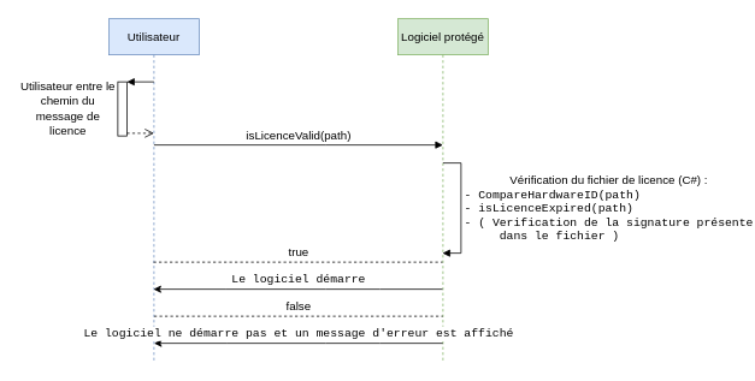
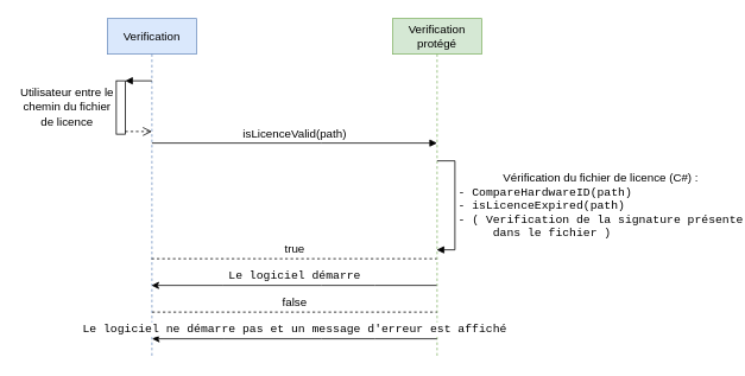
  <mxCell id="0" />
  <mxCell id="1" parent="0" />
- <mxCell id="2" value="Utilisateur" style="shape=umlLifeline;perimeter=lifelinePerimeter;whiteSpace=wrap;html=1;container=1;collapsible=0;recursiveResize=0;outlineConnect=0;fillColor=#dae8fc;strokeColor=#6c8ebf;fontSize=13;" parent="1" vertex="1"><mxGeometry x="120" y="20" width="100" height="380" as="geometry" /></mxCell>
+ <mxCell id="2" value="Verification" style="shape=umlLifeline;perimeter=lifelinePerimeter;whiteSpace=wrap;html=1;container=1;collapsible=0;recursiveResize=0;outlineConnect=0;fillColor=#dae8fc;strokeColor=#6c8ebf;fontSize=13;" parent="1" vertex="1"><mxGeometry x="120" y="20" width="100" height="380" as="geometry" /></mxCell>
  <mxCell id="3" value="" style="html=1;points=[];perimeter=orthogonalPerimeter;fontFamily=Courier New;fontSize=13;" parent="2" vertex="1"><mxGeometry x="10" y="70" width="10" height="60" as="geometry" /></mxCell>
- <mxCell id="4" value="&lt;div style=&quot;font-size: 13px;&quot;&gt;Logiciel protégé&lt;br style=&quot;font-size: 13px;&quot;&gt;&lt;/div&gt;" style="shape=umlLifeline;perimeter=lifelinePerimeter;whiteSpace=wrap;html=1;container=1;collapsible=0;recursiveResize=0;outlineConnect=0;fillColor=#d5e8d4;strokeColor=#82b366;fontSize=13;" parent="1" vertex="1"><mxGeometry x="440" y="20" width="100" height="380" as="geometry" /></mxCell>
+ <mxCell id="4" value="&lt;div style=&quot;font-size: 13px;&quot;&gt;Verification protégé&lt;br style=&quot;font-size: 13px;&quot;&gt;&lt;/div&gt;" style="shape=umlLifeline;perimeter=lifelinePerimeter;whiteSpace=wrap;html=1;container=1;collapsible=0;recursiveResize=0;outlineConnect=0;fillColor=#d5e8d4;strokeColor=#82b366;fontSize=13;" parent="1" vertex="1"><mxGeometry x="440" y="20" width="100" height="380" as="geometry" /></mxCell>
  <mxCell id="5" value="&lt;div style=&quot;font-size: 13px&quot; align=&quot;center&quot;&gt;&lt;font style=&quot;font-size: 13px&quot; face=&quot;Helvetica&quot;&gt;Vérification du fichier de licence (C#) :&lt;br style=&quot;font-size: 13px&quot;&gt;&lt;/font&gt;&lt;/div&gt;&lt;div style=&quot;font-size: 13px&quot;&gt;- CompareHardwareID(path)&lt;br&gt;- isLicenceExpired(path)&lt;br&gt;- ( Verification de la signature présente&lt;/div&gt;&lt;div style=&quot;font-size: 13px&quot;&gt;&amp;nbsp;&amp;nbsp;&amp;nbsp;&amp;nbsp; dans le fichier )&lt;br style=&quot;font-size: 13px&quot;&gt;&lt;/div&gt;" style="edgeStyle=orthogonalEdgeStyle;html=1;align=left;spacingLeft=2;endArrow=block;rounded=0;fontFamily=Courier New;fontSize=13;" parent="4" edge="1"><mxGeometry relative="1" as="geometry"><mxPoint x="50" y="160" as="sourcePoint" /><Array as="points"><mxPoint x="50" y="160" /><mxPoint x="70" y="160" /><mxPoint x="70" y="260" /></Array><mxPoint x="49.5" y="260" as="targetPoint" /></mxGeometry></mxCell>
  <mxCell id="6" value="" style="html=1;verticalAlign=bottom;endArrow=block;entryX=1;entryY=0;rounded=0;fontFamily=Courier New;fontSize=13;" parent="1" target="3" edge="1"><mxGeometry relative="1" as="geometry"><mxPoint x="170" y="90" as="sourcePoint" /></mxGeometry></mxCell>
  <mxCell id="7" value="" style="html=1;verticalAlign=bottom;endArrow=open;dashed=1;endSize=8;exitX=1;exitY=0.95;rounded=0;fontFamily=Courier New;fontSize=13;" parent="1" source="3" edge="1"><mxGeometry relative="1" as="geometry"><mxPoint x="170" y="147" as="targetPoint" /></mxGeometry></mxCell>
- <mxCell id="8" value="&lt;div style=&quot;font-size: 13px;&quot;&gt;&lt;font style=&quot;font-size: 13px;&quot; face=&quot;Helvetica&quot;&gt;Utilisateur entre le &lt;br style=&quot;font-size: 13px;&quot;&gt;&lt;/font&gt;&lt;/div&gt;&lt;font style=&quot;font-size: 13px;&quot; face=&quot;Helvetica&quot;&gt;chemin du message de licence&lt;/font&gt;" style="text;html=1;strokeColor=none;fillColor=none;align=center;verticalAlign=middle;whiteSpace=wrap;rounded=0;fontFamily=Courier New;fontSize=13;" parent="1" vertex="1"><mxGeometry x="20" y="100" width="110" height="40" as="geometry" /></mxCell>
+ <mxCell id="8" value="&lt;div style=&quot;font-size: 13px;&quot;&gt;&lt;font style=&quot;font-size: 13px;&quot; face=&quot;Helvetica&quot;&gt;Utilisateur entre le &lt;br style=&quot;font-size: 13px;&quot;&gt;&lt;/font&gt;&lt;/div&gt;&lt;font style=&quot;font-size: 13px;&quot; face=&quot;Helvetica&quot;&gt;chemin du fichier de licence&lt;/font&gt;" style="text;html=1;strokeColor=none;fillColor=none;align=center;verticalAlign=middle;whiteSpace=wrap;rounded=0;fontFamily=Courier New;fontSize=13;" parent="1" vertex="1"><mxGeometry x="20" y="100" width="110" height="40" as="geometry" /></mxCell>
  <mxCell id="9" value="true" style="html=1;verticalAlign=bottom;endArrow=none;rounded=0;fontFamily=Helvetica;endFill=0;dashed=1;fontSize=13;" parent="1" source="2" target="4" edge="1"><mxGeometry width="80" relative="1" as="geometry"><mxPoint x="290" y="290" as="sourcePoint" /><mxPoint x="370" y="290" as="targetPoint" /><Array as="points"><mxPoint x="380" y="290" /></Array></mxGeometry></mxCell>
  <mxCell id="10" value="false" style="html=1;verticalAlign=bottom;endArrow=none;rounded=0;fontFamily=Helvetica;endFill=0;dashed=1;fontSize=13;" parent="1" edge="1"><mxGeometry width="80" relative="1" as="geometry"><mxPoint x="170.15" y="350" as="sourcePoint" /><mxPoint x="489.84" y="350" as="targetPoint" /><Array as="points"><mxPoint x="380.34" y="350" /></Array></mxGeometry></mxCell>
  <mxCell id="11" value="Le logiciel démarre " style="html=1;verticalAlign=bottom;endArrow=none;rounded=0;fontFamily=Courier New;endFill=0;startArrow=classic;startFill=1;fontSize=13;" parent="1" source="2" target="4" edge="1"><mxGeometry width="80" relative="1" as="geometry"><mxPoint x="320" y="220" as="sourcePoint" /><mxPoint x="400" y="220" as="targetPoint" /><Array as="points"><mxPoint x="250" y="320" /><mxPoint x="360" y="320" /><mxPoint x="420" y="320" /></Array></mxGeometry></mxCell>
  <mxCell id="12" value="Le logiciel ne démarre pas et un message d'erreur est affiché" style="html=1;verticalAlign=bottom;endArrow=none;rounded=0;fontFamily=Courier New;endFill=0;startArrow=classic;startFill=1;fontSize=13;" parent="1" edge="1"><mxGeometry width="80" relative="1" as="geometry"><mxPoint x="170.15" y="380" as="sourcePoint" /><mxPoint x="489.84" y="380" as="targetPoint" /><Array as="points"><mxPoint x="250.34" y="380" /><mxPoint x="360.34" y="380" /><mxPoint x="420.34" y="380" /></Array></mxGeometry></mxCell>
  <mxCell id="13" value="&lt;font style=&quot;font-size: 13px&quot;&gt;isLicenceValid(path)&lt;/font&gt;" style="html=1;verticalAlign=bottom;endArrow=block;rounded=0;fontFamily=Helvetica;fontSize=13;" edge="1" parent="1"><mxGeometry width="80" relative="1" as="geometry"><mxPoint x="170" y="160" as="sourcePoint" /><mxPoint x="490" y="160" as="targetPoint" /><Array as="points"><mxPoint x="360.5" y="160" /></Array></mxGeometry></mxCell>
